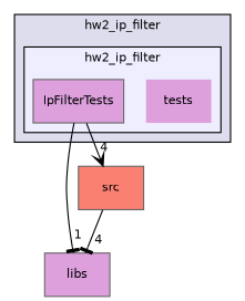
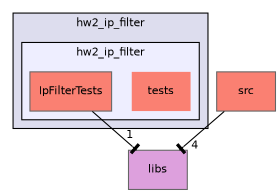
  digraph {
    compound=true
    node [color=gray40 fillcolor=salmon fontname=Helvetica fontsize=10 shape=box style=filled]
    edge [arrowhead=tee headlabel=4 labeldistance=1.5 labelfontname=Helvetica labelfontsize=10]
-   n1 [color=purple fillcolor=plum label=tests shape=plaintext]
-   n2 [fillcolor=plum label=IpFilterTests]
+   n1 [color=purple label=tests shape=plaintext]
+   n2 [label=IpFilterTests]
    n3 [fillcolor=plum label=libs]
    n4 [label=src]
    subgraph cluster_1 {
      bgcolor="#ddddee"
      fontname=Helvetica
      fontsize=10
      label=hw2_ip_filter
      pencolor=black
      subgraph cluster_2 {
        bgcolor="#eeeeff"
        fontname=Helvetica
        fontsize=10
        label=hw2_ip_filter
        pencolor=black
        n1
        n2
      }
    }
    n2 -> n3 [headlabel=1]
-   n2 -> n4 [arrowhead=vee]
    n4 -> n3
  }
